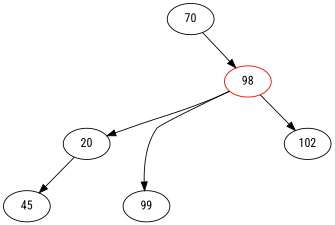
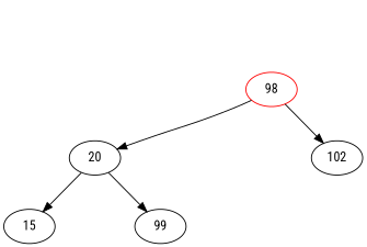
  digraph {
    fontname="Roboto Condensed"
    rankdir=TB
    node [fontname="Roboto Condensed"]
    edge [fontname="Roboto Condensed"]
    xid [style=invis width=.1]
    n2 [label=20]
-   n3 [label=45]
+   n3 [label=15]
    a12 [style=invis width=.1]
    n5 [label=99]
    n6 [color=red label=98]
    b1 [style=invis]
    b12 [style=invis width=.1]
    n9 [label=102]
-   n10 [label=70]
    subgraph sub_1 {
      rank=same
      xid
    }
    n2 -> n3
    n2 -> a12 [style=invis weight=10]
-   n6 -> n5
+   n2 -> n5
    n6 -> n2
    n6 -> b1 [style=invis]
    n6 -> b12 [style=invis weight=10]
    n6 -> n9
-   n10 -> xid [style=invis weight=10]
-   n10 -> n6
  }
